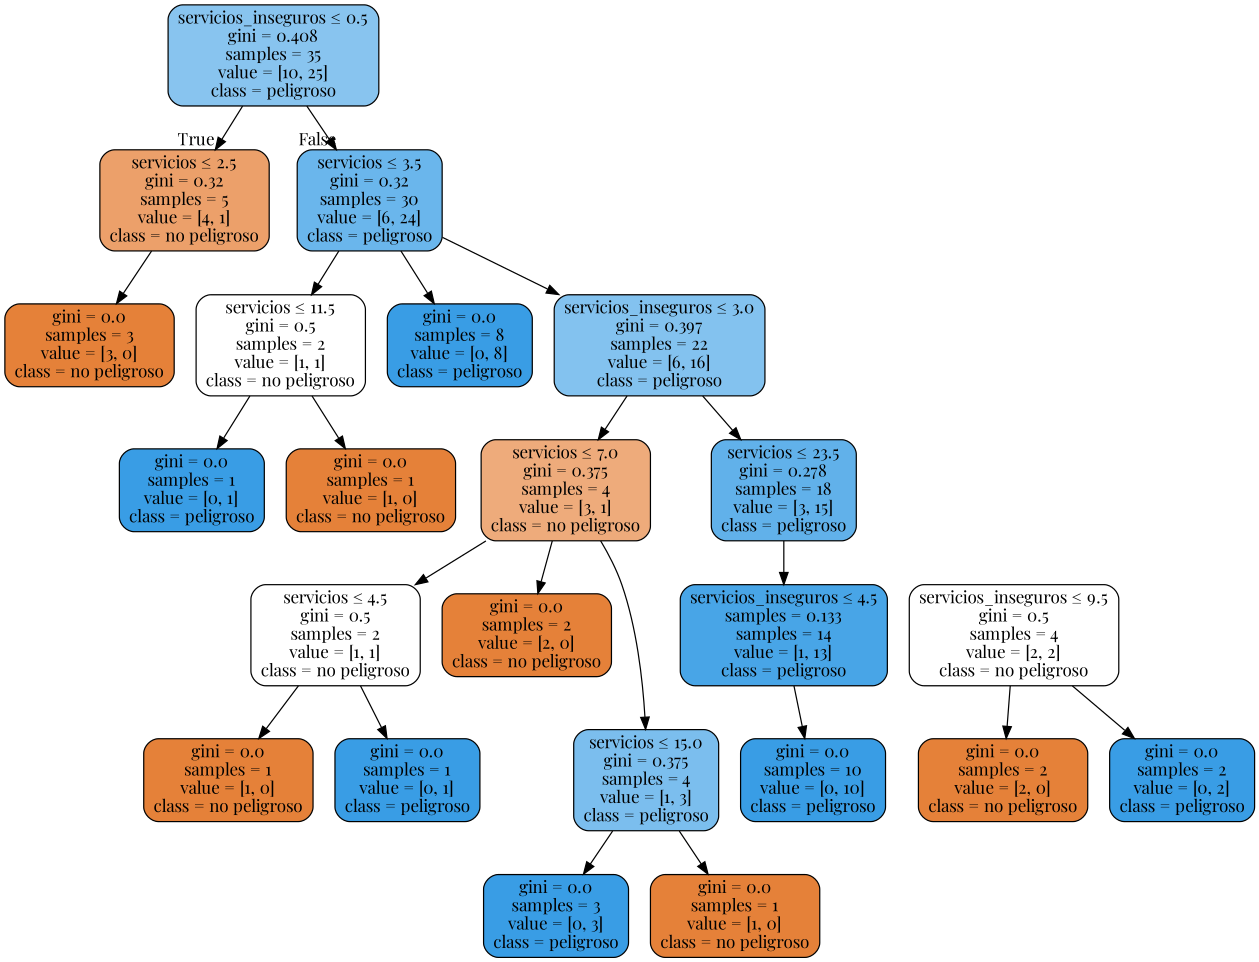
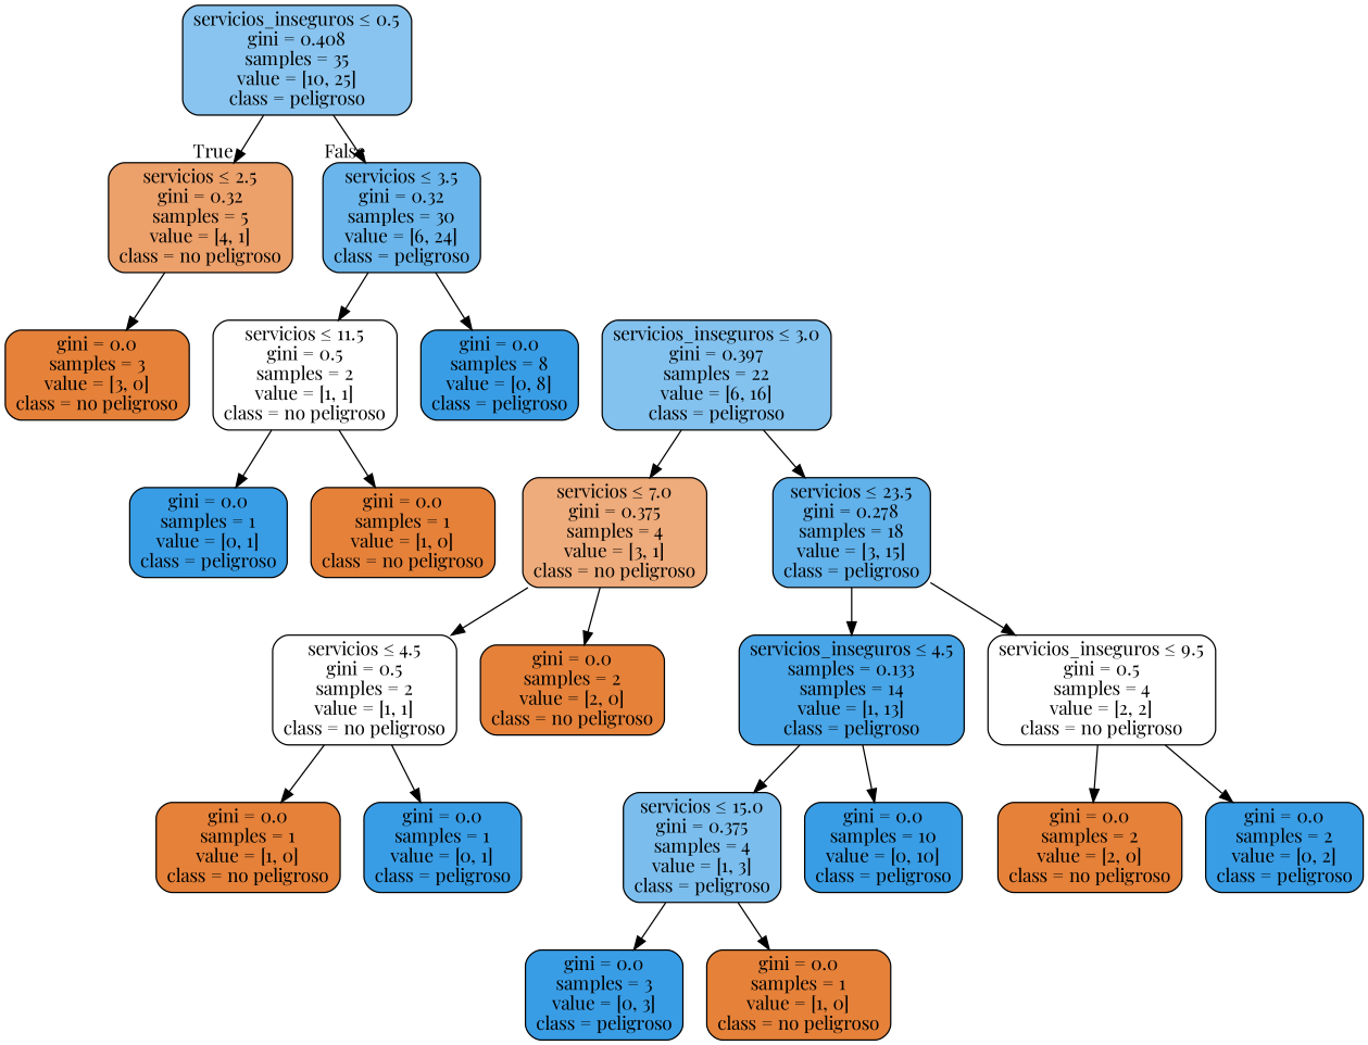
  digraph {
    fontname="Playfair Display"
    node [color=black fillcolor="#e58139" fontname="Playfair Display" shape=box style="filled, rounded"]
    edge [fontname="Playfair Display"]
    n1 [fillcolor="#88c4ef" label=<servicios_inseguros &le; 0.5<br/>gini = 0.408<br/>samples = 35<br/>value = [10, 25]<br/>class = peligroso>]
    n2 [fillcolor="#eca06a" label=<servicios &le; 2.5<br/>gini = 0.32<br/>samples = 5<br/>value = [4, 1]<br/>class = no peligroso>]
    n3 [fillcolor="#6ab6ec" label=<servicios &le; 3.5<br/>gini = 0.32<br/>samples = 30<br/>value = [6, 24]<br/>class = peligroso>]
    n4 [label=<gini = 0.0<br/>samples = 3<br/>value = [3, 0]<br/>class = no peligroso>]
    n5 [fillcolor="#ffffff" label=<servicios &le; 11.5<br/>gini = 0.5<br/>samples = 2<br/>value = [1, 1]<br/>class = no peligroso>]
    n6 [fillcolor="#399de5" label=<gini = 0.0<br/>samples = 8<br/>value = [0, 8]<br/>class = peligroso>]
    n7 [fillcolor="#83c2ef" label=<servicios_inseguros &le; 3.0<br/>gini = 0.397<br/>samples = 22<br/>value = [6, 16]<br/>class = peligroso>]
    n8 [fillcolor="#399de5" label=<gini = 0.0<br/>samples = 1<br/>value = [0, 1]<br/>class = peligroso>]
    n9 [label=<gini = 0.0<br/>samples = 1<br/>value = [1, 0]<br/>class = no peligroso>]
    n10 [fillcolor="#eeab7b" label=<servicios &le; 7.0<br/>gini = 0.375<br/>samples = 4<br/>value = [3, 1]<br/>class = no peligroso>]
    n11 [fillcolor="#61b1ea" label=<servicios &le; 23.5<br/>gini = 0.278<br/>samples = 18<br/>value = [3, 15]<br/>class = peligroso>]
    n12 [fillcolor="#ffffff" label=<servicios &le; 4.5<br/>gini = 0.5<br/>samples = 2<br/>value = [1, 1]<br/>class = no peligroso>]
    n13 [label=<gini = 0.0<br/>samples = 2<br/>value = [2, 0]<br/>class = no peligroso>]
    n14 [fillcolor="#48a5e7" label=<servicios_inseguros &le; 4.5<br/>samples = 0.133<br/>samples = 14<br/>value = [1, 13]<br/>class = peligroso>]
    n15 [fillcolor="#ffffff" label=<servicios_inseguros &le; 9.5<br/>gini = 0.5<br/>samples = 4<br/>value = [2, 2]<br/>class = no peligroso>]
    n16 [label=<gini = 0.0<br/>samples = 1<br/>value = [1, 0]<br/>class = no peligroso>]
    n17 [fillcolor="#399de5" label=<gini = 0.0<br/>samples = 1<br/>value = [0, 1]<br/>class = peligroso>]
    n18 [fillcolor="#7bbeee" label=<servicios &le; 15.0<br/>gini = 0.375<br/>samples = 4<br/>value = [1, 3]<br/>class = peligroso>]
    n19 [fillcolor="#399de5" label=<gini = 0.0<br/>samples = 10<br/>value = [0, 10]<br/>class = peligroso>]
    n20 [label=<gini = 0.0<br/>samples = 2<br/>value = [2, 0]<br/>class = no peligroso>]
    n21 [fillcolor="#399de5" label=<gini = 0.0<br/>samples = 2<br/>value = [0, 2]<br/>class = peligroso>]
    n22 [fillcolor="#399de5" label=<gini = 0.0<br/>samples = 3<br/>value = [0, 3]<br/>class = peligroso>]
    n23 [label=<gini = 0.0<br/>samples = 1<br/>value = [1, 0]<br/>class = no peligroso>]
    n1 -> n2 [headlabel=True labelangle=45 labeldistance=2.5]
    n1 -> n3 [headlabel=False labelangle=-45 labeldistance=2.5]
    n2 -> n4
    n3 -> n5
    n3 -> n6
-   n3 -> n7
    n5 -> n8
    n5 -> n9
    n7 -> n10
    n7 -> n11
    n10 -> n12
    n10 -> n13
    n11 -> n14
+   n11 -> n15
    n12 -> n16
    n12 -> n17
-   n10 -> n18
+   n14 -> n18
    n14 -> n19
    n15 -> n20
    n15 -> n21
    n18 -> n22
    n18 -> n23
  }
